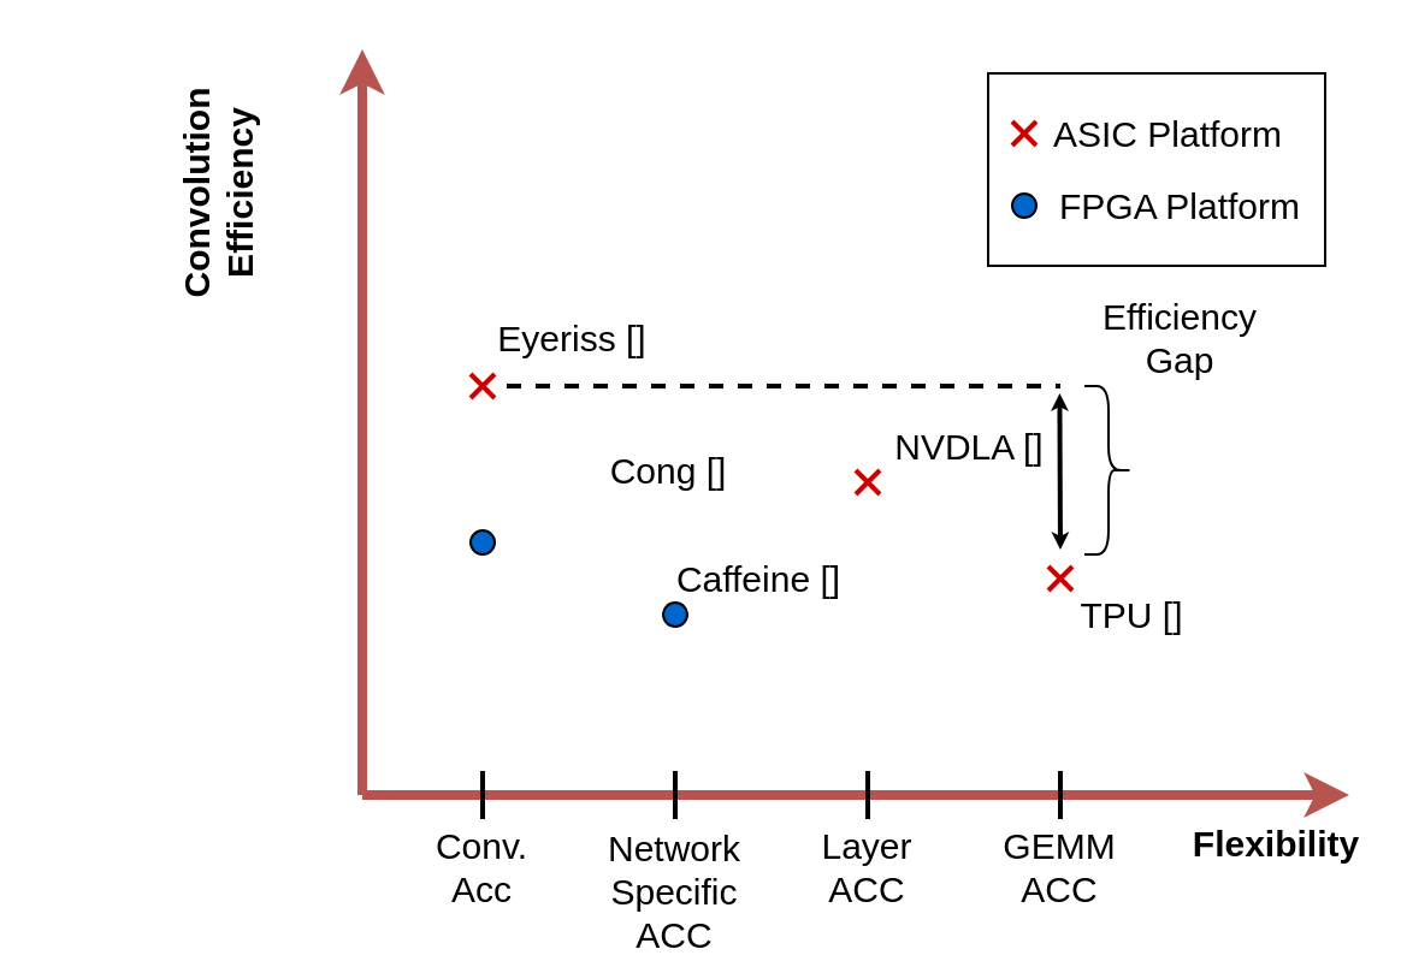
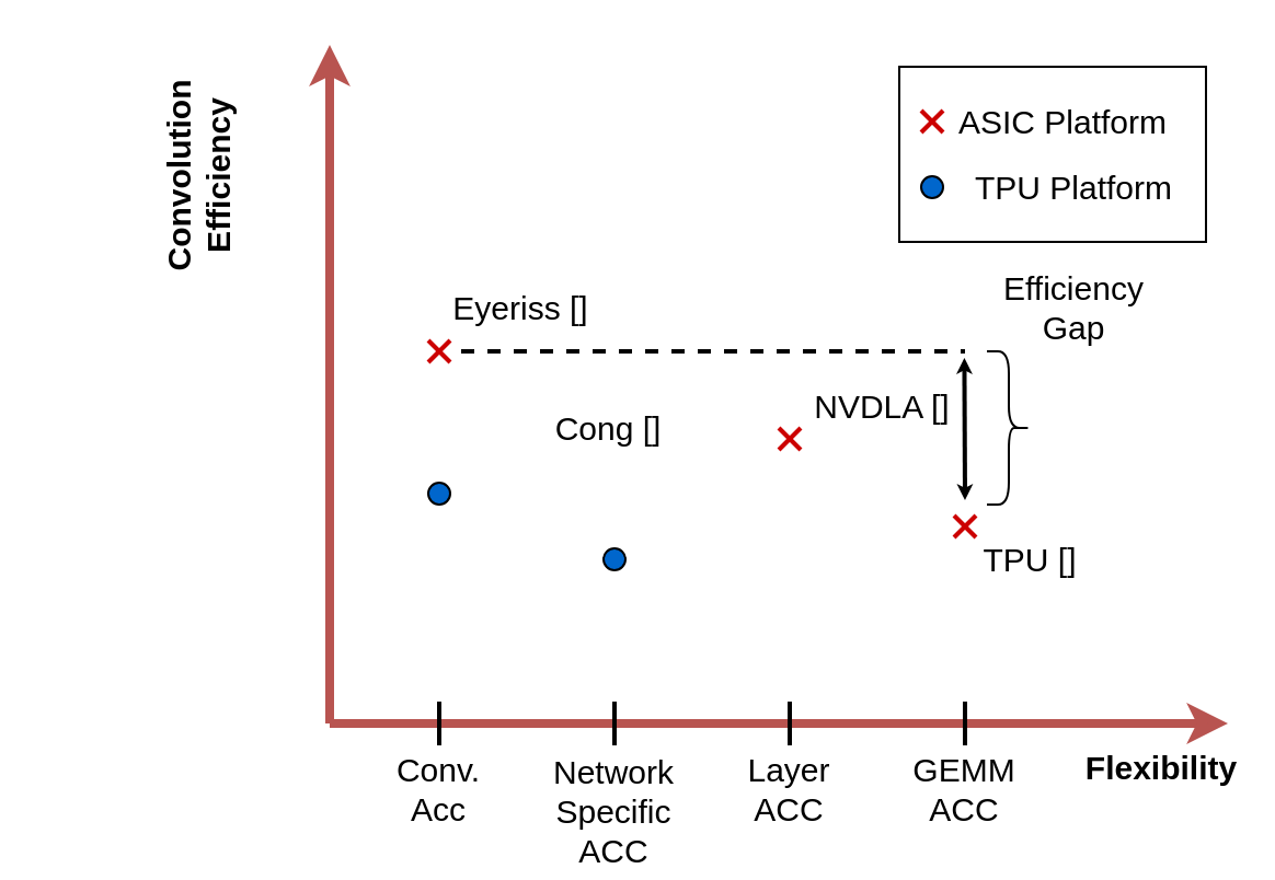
  <mxCell id="0" />
  <mxCell id="1" parent="0" />
  <mxCell id="2" value="" style="endArrow=classic;html=1;strokeWidth=4;endFill=1;fillColor=#f8cecc;strokeColor=#b85450;" parent="1" edge="1"><mxGeometry width="50" height="50" relative="1" as="geometry"><mxPoint x="150" y="330" as="sourcePoint" /><mxPoint x="150" y="20" as="targetPoint" /></mxGeometry></mxCell>
  <mxCell id="3" value="" style="endArrow=classic;html=1;strokeWidth=4;endFill=1;fillColor=#f8cecc;strokeColor=#b85450;" parent="1" edge="1"><mxGeometry width="50" height="50" relative="1" as="geometry"><mxPoint x="150" y="330" as="sourcePoint" /><mxPoint x="560" y="330" as="targetPoint" /></mxGeometry></mxCell>
  <mxCell id="4" value="Convolution Efficiency" style="text;html=1;strokeColor=none;fillColor=none;align=center;verticalAlign=middle;whiteSpace=wrap;rounded=0;rotation=-90;fontStyle=1;fontSize=15;" parent="1" vertex="1"><mxGeometry x="20" y="70" width="140" height="20" as="geometry" /></mxCell>
  <mxCell id="5" value="Flexibility" style="text;html=1;strokeColor=none;fillColor=none;align=center;verticalAlign=middle;whiteSpace=wrap;rounded=0;rotation=0;fontStyle=1;fontSize=15;" parent="1" vertex="1"><mxGeometry x="510" y="340" width="40" height="20" as="geometry" /></mxCell>
  <mxCell id="6" value="" style="endArrow=none;html=1;fontSize=15;strokeWidth=2;" parent="1" edge="1"><mxGeometry width="50" height="50" relative="1" as="geometry"><mxPoint x="200" y="340" as="sourcePoint" /><mxPoint x="200" y="320" as="targetPoint" /></mxGeometry></mxCell>
  <mxCell id="7" value="" style="endArrow=none;html=1;fontSize=15;strokeWidth=2;" parent="1" edge="1"><mxGeometry width="50" height="50" relative="1" as="geometry"><mxPoint x="280" y="340" as="sourcePoint" /><mxPoint x="280" y="320" as="targetPoint" /></mxGeometry></mxCell>
  <mxCell id="8" value="" style="endArrow=none;html=1;fontSize=15;strokeWidth=2;" parent="1" edge="1"><mxGeometry width="50" height="50" relative="1" as="geometry"><mxPoint x="360" y="340" as="sourcePoint" /><mxPoint x="360" y="320" as="targetPoint" /></mxGeometry></mxCell>
  <mxCell id="9" value="" style="endArrow=none;html=1;fontSize=15;strokeWidth=2;" parent="1" edge="1"><mxGeometry width="50" height="50" relative="1" as="geometry"><mxPoint x="440" y="340" as="sourcePoint" /><mxPoint x="440" y="320" as="targetPoint" /></mxGeometry></mxCell>
  <mxCell id="10" value="TPU []" style="text;html=1;strokeColor=none;fillColor=none;align=center;verticalAlign=middle;whiteSpace=wrap;rounded=0;fontSize=15;" parent="1" vertex="1"><mxGeometry x="445" y="245" width="50" height="20" as="geometry" /></mxCell>
  <mxCell id="11" value="NVDLA []" style="text;html=1;strokeColor=none;fillColor=none;align=center;verticalAlign=middle;whiteSpace=wrap;rounded=0;fontSize=15;" parent="1" vertex="1"><mxGeometry x="370" y="175" width="65" height="20" as="geometry" /></mxCell>
  <mxCell id="12" value="Eyeriss []" style="text;html=1;strokeColor=none;fillColor=none;align=center;verticalAlign=middle;whiteSpace=wrap;rounded=0;fontSize=15;" parent="1" vertex="1"><mxGeometry x="205" y="130" width="65" height="20" as="geometry" /></mxCell>
  <mxCell id="13" value="Cong []" style="text;html=1;strokeColor=none;fillColor=none;align=center;verticalAlign=middle;whiteSpace=wrap;rounded=0;fontSize=15;" parent="1" vertex="1"><mxGeometry x="245" y="185" width="65" height="20" as="geometry" /></mxCell>
- <mxCell id="14" value="Caffeine []" style="text;html=1;strokeColor=none;fillColor=none;align=center;verticalAlign=middle;whiteSpace=wrap;rounded=0;fontSize=15;" parent="1" vertex="1"><mxGeometry x="275" y="230" width="80" height="20" as="geometry" /></mxCell>
  <mxCell id="15" value="" style="endArrow=none;html=1;fontSize=15;strokeWidth=2;strokeColor=#CC0000;" parent="1" edge="1"><mxGeometry width="50" height="50" relative="1" as="geometry"><mxPoint x="195" y="165" as="sourcePoint" /><mxPoint x="205" y="155" as="targetPoint" /></mxGeometry></mxCell>
  <mxCell id="16" value="" style="endArrow=none;html=1;fontSize=15;strokeWidth=2;strokeColor=#CC0000;" parent="1" edge="1"><mxGeometry width="50" height="50" relative="1" as="geometry"><mxPoint x="195" y="155" as="sourcePoint" /><mxPoint x="205" y="165" as="targetPoint" /></mxGeometry></mxCell>
  <mxCell id="17" value="" style="ellipse;whiteSpace=wrap;html=1;aspect=fixed;fontSize=15;fillColor=#0066CC;" parent="1" vertex="1"><mxGeometry x="195" y="220" width="10" height="10" as="geometry" /></mxCell>
  <mxCell id="18" value="" style="ellipse;whiteSpace=wrap;html=1;aspect=fixed;fontSize=15;fillColor=#0066CC;" parent="1" vertex="1"><mxGeometry x="275" y="250" width="10" height="10" as="geometry" /></mxCell>
  <mxCell id="19" value="Conv.&lt;br&gt;Acc" style="text;html=1;strokeColor=none;fillColor=none;align=center;verticalAlign=middle;whiteSpace=wrap;rounded=0;fontSize=15;" parent="1" vertex="1"><mxGeometry x="160" y="350" width="80" height="20" as="geometry" /></mxCell>
  <mxCell id="20" value="Network&lt;br&gt;Specific&lt;br&gt;ACC" style="text;html=1;strokeColor=none;fillColor=none;align=center;verticalAlign=middle;whiteSpace=wrap;rounded=0;fontSize=15;" parent="1" vertex="1"><mxGeometry x="240" y="360" width="80" height="20" as="geometry" /></mxCell>
  <mxCell id="21" value="Layer&lt;br&gt;ACC" style="text;html=1;strokeColor=none;fillColor=none;align=center;verticalAlign=middle;whiteSpace=wrap;rounded=0;fontSize=15;" parent="1" vertex="1"><mxGeometry x="320" y="350" width="80" height="20" as="geometry" /></mxCell>
  <mxCell id="22" value="GEMM&lt;br&gt;ACC" style="text;html=1;strokeColor=none;fillColor=none;align=center;verticalAlign=middle;whiteSpace=wrap;rounded=0;fontSize=15;" parent="1" vertex="1"><mxGeometry x="400" y="350" width="80" height="20" as="geometry" /></mxCell>
  <mxCell id="23" value="" style="endArrow=none;dashed=1;html=1;strokeWidth=2;fontSize=15;" parent="1" edge="1"><mxGeometry width="50" height="50" relative="1" as="geometry"><mxPoint x="210" y="160" as="sourcePoint" /><mxPoint x="440" y="160" as="targetPoint" /></mxGeometry></mxCell>
  <mxCell id="24" value="" style="endArrow=classic;html=1;strokeWidth=2;fontSize=15;startArrow=classic;startFill=1;endFill=1;endSize=1;startSize=1;" parent="1" edge="1"><mxGeometry width="50" height="50" relative="1" as="geometry"><mxPoint x="439.71" y="163" as="sourcePoint" /><mxPoint x="440" y="228" as="targetPoint" /></mxGeometry></mxCell>
  <mxCell id="25" value="" style="shape=curlyBracket;whiteSpace=wrap;html=1;rounded=1;flipH=1;fontSize=15;fillColor=#000000;" parent="1" vertex="1"><mxGeometry x="450" y="160" width="20" height="70" as="geometry" /></mxCell>
  <mxCell id="26" value="Efficiency Gap" style="text;html=1;strokeColor=none;fillColor=none;align=center;verticalAlign=middle;whiteSpace=wrap;rounded=0;fontSize=15;" parent="1" vertex="1"><mxGeometry x="445" y="130" width="90" height="20" as="geometry" /></mxCell>
  <mxCell id="27" value="" style="ellipse;whiteSpace=wrap;html=1;aspect=fixed;fontSize=15;fillColor=#0066CC;" parent="1" vertex="1"><mxGeometry x="420" y="80" width="10" height="10" as="geometry" /></mxCell>
  <mxCell id="28" value="ASIC Platform" style="text;html=1;strokeColor=none;fillColor=none;align=center;verticalAlign=middle;whiteSpace=wrap;rounded=0;fontSize=15;" parent="1" vertex="1"><mxGeometry x="430" y="45" width="110" height="20" as="geometry" /></mxCell>
- <mxCell id="29" value="FPGA Platform" style="text;html=1;strokeColor=none;fillColor=none;align=center;verticalAlign=middle;whiteSpace=wrap;rounded=0;fontSize=15;" parent="1" vertex="1"><mxGeometry x="435" y="75" width="110" height="20" as="geometry" /></mxCell>
+ <mxCell id="29" value="TPU Platform" style="text;html=1;strokeColor=none;fillColor=none;align=center;verticalAlign=middle;whiteSpace=wrap;rounded=0;fontSize=15;" parent="1" vertex="1"><mxGeometry x="435" y="75" width="110" height="20" as="geometry" /></mxCell>
  <mxCell id="30" value="" style="endArrow=none;html=1;fontSize=15;strokeWidth=2;strokeColor=#CC0000;" parent="1" edge="1"><mxGeometry x="560" y="330" width="50" height="50" as="geometry"><mxPoint x="420" y="60" as="sourcePoint" /><mxPoint x="430" y="50" as="targetPoint" /></mxGeometry></mxCell>
  <mxCell id="31" value="" style="endArrow=none;html=1;fontSize=15;strokeWidth=2;strokeColor=#CC0000;" parent="1" edge="1"><mxGeometry x="560" y="330" width="50" height="50" as="geometry"><mxPoint x="420" y="50" as="sourcePoint" /><mxPoint x="430" y="60" as="targetPoint" /></mxGeometry></mxCell>
  <mxCell id="32" value="" style="endArrow=none;html=1;fontSize=15;strokeWidth=2;strokeColor=#CC0000;" parent="1" edge="1"><mxGeometry x="495" y="475" width="50" height="50" as="geometry"><mxPoint x="355" y="205" as="sourcePoint" /><mxPoint x="365" y="195" as="targetPoint" /></mxGeometry></mxCell>
  <mxCell id="33" value="" style="endArrow=none;html=1;fontSize=15;strokeWidth=2;strokeColor=#CC0000;" parent="1" edge="1"><mxGeometry x="495" y="475" width="50" height="50" as="geometry"><mxPoint x="355" y="195" as="sourcePoint" /><mxPoint x="365" y="205" as="targetPoint" /></mxGeometry></mxCell>
  <mxCell id="34" value="" style="endArrow=none;html=1;fontSize=15;strokeWidth=2;strokeColor=#CC0000;" parent="1" edge="1"><mxGeometry x="575" y="515" width="50" height="50" as="geometry"><mxPoint x="435" y="245" as="sourcePoint" /><mxPoint x="445" y="235" as="targetPoint" /></mxGeometry></mxCell>
  <mxCell id="35" value="" style="endArrow=none;html=1;fontSize=15;strokeWidth=2;strokeColor=#CC0000;" parent="1" edge="1"><mxGeometry x="575" y="515" width="50" height="50" as="geometry"><mxPoint x="435" y="235" as="sourcePoint" /><mxPoint x="445" y="245" as="targetPoint" /></mxGeometry></mxCell>
  <mxCell id="36" value="" style="rounded=0;whiteSpace=wrap;html=1;fontSize=15;strokeColor=#000000;strokeWidth=1;fillColor=none;" parent="1" vertex="1"><mxGeometry x="410" y="30" width="140" height="80" as="geometry" /></mxCell>
